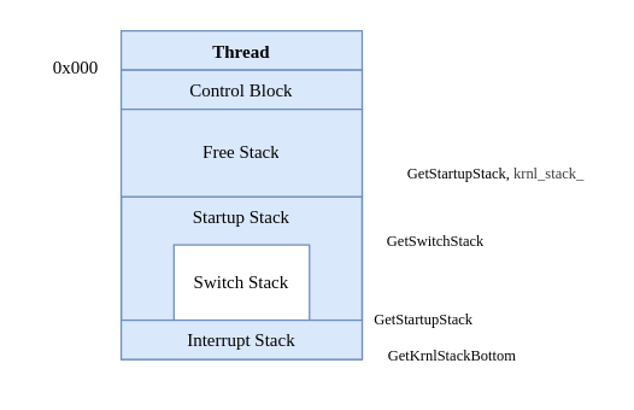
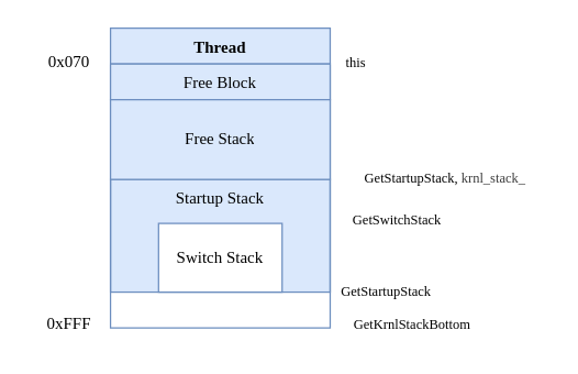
  <mxCell id="0" />
  <mxCell id="1" parent="0" />
  <mxCell id="2" value="Startup Stack" style="text;strokeColor=#6c8ebf;fillColor=#dae8fc;align=center;verticalAlign=top;spacingLeft=4;spacingRight=4;overflow=hidden;rotatable=0;points=[[0,0.5],[1,0.5]];portConstraint=eastwest;whiteSpace=wrap;html=1;fontFamily=Verdana;movable=0;resizable=0;deletable=0;editable=0;locked=1;connectable=0;container=0;" vertex="1" parent="1"><mxGeometry x="80" y="130" width="160" height="82" as="geometry" /></mxCell>
  <mxCell id="3" value="Thread" style="swimlane;fontStyle=1;align=center;verticalAlign=top;childLayout=stackLayout;horizontal=1;startSize=26;horizontalStack=0;resizeParent=1;resizeParentMax=0;resizeLast=0;collapsible=1;marginBottom=0;whiteSpace=wrap;html=1;fillColor=#dae8fc;strokeColor=#6c8ebf;fontFamily=Verdana;movable=0;resizable=0;rotatable=0;deletable=0;editable=0;locked=1;connectable=0;container=0;" vertex="1" parent="1"><mxGeometry x="80" y="20" width="160" height="218" as="geometry" /></mxCell>
  <mxCell id="4" value="Switch Stack" style="html=1;whiteSpace=wrap;fillColor=#ffffff;strokeColor=#6c8ebf;fontFamily=Verdana;movable=0;resizable=0;rotatable=0;deletable=0;editable=0;locked=1;connectable=0;container=0;" vertex="1" parent="1"><mxGeometry x="115" y="162" width="90" height="50" as="geometry" /></mxCell>
- <mxCell id="5" value="0x000" style="text;html=1;align=center;verticalAlign=middle;whiteSpace=wrap;rounded=0;fontFamily=Verdana;container=0;movable=0;resizable=0;rotatable=0;deletable=0;editable=0;locked=1;connectable=0;" vertex="1" parent="1"><mxGeometry x="20" y="30" width="60" height="30" as="geometry" /></mxCell>
+ <mxCell id="5" value="0x070" style="text;html=1;align=center;verticalAlign=middle;whiteSpace=wrap;rounded=0;fontFamily=Verdana;container=0;movable=0;resizable=0;rotatable=0;deletable=0;editable=0;locked=1;connectable=0;" vertex="1" parent="1"><mxGeometry x="20" y="30" width="60" height="30" as="geometry" /></mxCell>
+ <mxCell id="6" value="0xFFF" style="text;html=1;align=center;verticalAlign=middle;whiteSpace=wrap;rounded=0;fontFamily=Verdana;container=0;movable=0;resizable=0;rotatable=0;deletable=0;editable=0;locked=1;connectable=0;" vertex="1" parent="1"><mxGeometry x="20" y="220" width="60" height="30" as="geometry" /></mxCell>
+ <mxCell id="7" value="this" style="text;html=1;align=center;verticalAlign=middle;whiteSpace=wrap;rounded=0;fontFamily=Verdana;fontSize=10;horizontal=1;container=0;movable=0;resizable=0;rotatable=0;deletable=0;editable=0;locked=1;connectable=0;" vertex="1" parent="1"><mxGeometry x="249" y="30" width="20" height="30" as="geometry" /></mxCell>
  <mxCell id="8" value="GetSwitchStack" style="text;html=1;align=center;verticalAlign=middle;whiteSpace=wrap;rounded=0;fontFamily=Verdana;fontSize=10;horizontal=1;container=0;movable=0;resizable=0;rotatable=0;deletable=0;editable=0;locked=1;connectable=0;" vertex="1" parent="1"><mxGeometry x="249" y="144" width="80" height="30" as="geometry" /></mxCell>
  <mxCell id="9" value="GetStartupStack" style="text;html=1;align=center;verticalAlign=middle;whiteSpace=wrap;rounded=0;fontFamily=Verdana;fontSize=10;horizontal=1;container=0;movable=0;resizable=0;rotatable=0;deletable=0;editable=0;locked=1;connectable=0;" vertex="1" parent="1"><mxGeometry x="251" y="196" width="60" height="30" as="geometry" /></mxCell>
  <mxCell id="10" value="GetKrnlStackBottom" style="text;html=1;align=center;verticalAlign=middle;whiteSpace=wrap;rounded=0;fontFamily=Verdana;fontSize=10;horizontal=1;container=0;movable=0;resizable=0;rotatable=0;deletable=0;editable=0;locked=1;connectable=0;" vertex="1" parent="1"><mxGeometry x="250" y="220" width="100" height="30" as="geometry" /></mxCell>
- <mxCell id="11" value="GetStartupStack,&amp;nbsp;&lt;span style=&quot;background-color: rgb(255, 255, 255); color: rgb(59, 59, 59); font-size: 10px; white-space: pre;&quot;&gt;krnl_stack_&lt;/span&gt;" style="text;html=1;align=center;verticalAlign=middle;whiteSpace=wrap;rounded=0;fontFamily=Verdana;fontSize=10;container=0;movable=0;resizable=0;rotatable=0;deletable=0;editable=0;locked=1;connectable=0;" vertex="1" parent="1"><mxGeometry x="254" y="99" width="150" height="30" as="geometry" /></mxCell>
- <mxCell id="12" value="Control Block" style="text;strokeColor=#6c8ebf;fillColor=#dae8fc;align=center;verticalAlign=top;spacingLeft=4;spacingRight=4;overflow=hidden;rotatable=0;points=[[0,0.5],[1,0.5]];portConstraint=eastwest;whiteSpace=wrap;html=1;fontFamily=Verdana;movable=0;resizable=0;deletable=0;editable=0;locked=1;connectable=0;" vertex="1" parent="1"><mxGeometry x="80" y="46" width="160" height="26" as="geometry" /></mxCell>
+ <mxCell id="11" value="GetStartupStack,&amp;nbsp;&lt;span style=&quot;background-color: rgb(255, 255, 255); color: rgb(59, 59, 59); font-size: 10px; white-space: pre;&quot;&gt;krnl_stack_&lt;/span&gt;" style="text;html=1;align=center;verticalAlign=middle;whiteSpace=wrap;rounded=0;fontFamily=Verdana;fontSize=10;container=0;movable=0;resizable=0;rotatable=0;deletable=0;editable=0;locked=1;connectable=0;" vertex="1" parent="1"><mxGeometry x="249" y="114" width="150" height="30" as="geometry" /></mxCell>
+ <mxCell id="12" value="Free Block" style="text;strokeColor=#6c8ebf;fillColor=#dae8fc;align=center;verticalAlign=top;spacingLeft=4;spacingRight=4;overflow=hidden;rotatable=0;points=[[0,0.5],[1,0.5]];portConstraint=eastwest;whiteSpace=wrap;html=1;fontFamily=Verdana;movable=0;resizable=0;deletable=0;editable=0;locked=1;connectable=0;" vertex="1" parent="1"><mxGeometry x="80" y="46" width="160" height="26" as="geometry" /></mxCell>
  <mxCell id="13" value="Free Stack" style="text;strokeColor=#6c8ebf;fillColor=#dae8fc;align=center;verticalAlign=middle;spacingLeft=4;spacingRight=4;overflow=hidden;rotatable=0;points=[[0,0.5],[1,0.5]];portConstraint=eastwest;whiteSpace=wrap;html=1;fontFamily=Verdana;labelPosition=center;verticalLabelPosition=middle;movable=0;resizable=0;deletable=0;editable=0;locked=1;connectable=0;" vertex="1" parent="1"><mxGeometry x="80" y="72" width="160" height="58" as="geometry" /></mxCell>
- <mxCell id="14" value="Interrupt Stack" style="text;strokeColor=#6c8ebf;fillColor=#dae8fc;align=center;verticalAlign=top;spacingLeft=4;spacingRight=4;overflow=hidden;rotatable=0;points=[[0,0.5],[1,0.5]];portConstraint=eastwest;whiteSpace=wrap;html=1;fontFamily=Verdana;movable=0;resizable=0;deletable=0;editable=0;locked=1;connectable=0;" vertex="1" parent="1"><mxGeometry x="80" y="212" width="160" height="26" as="geometry" /></mxCell>
